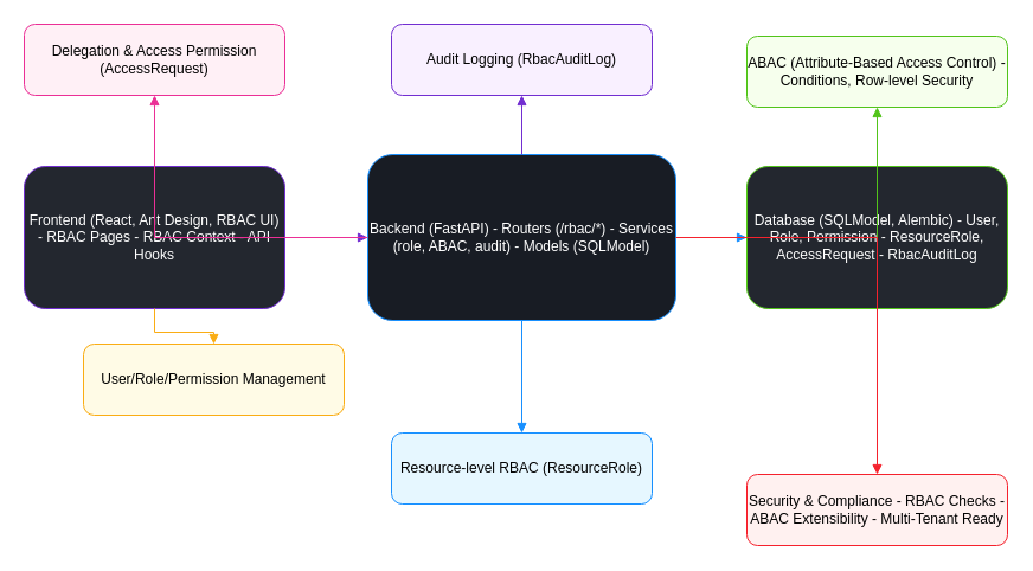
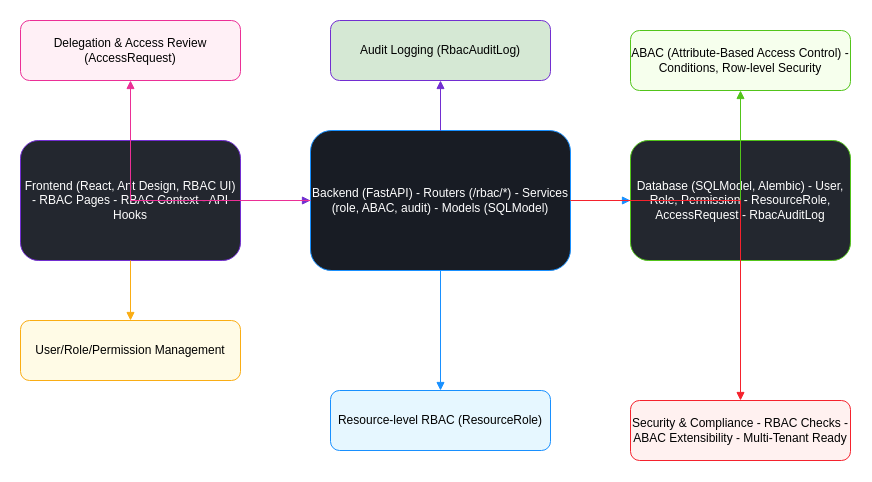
  <mxCell id="0" />
  <mxCell id="1" parent="0" />
  <mxCell id="2" value="Frontend (React, Ant Design, RBAC UI) - RBAC Pages - RBAC Context - API Hooks" style="rounded=1;whiteSpace=wrap;html=1;fillColor=#23272f;strokeColor=#722ed1;fontColor=#fff;" parent="1" vertex="1"><mxGeometry x="20" y="140" width="220" height="120" as="geometry" /></mxCell>
  <mxCell id="3" value="Backend (FastAPI) - Routers (/rbac/*) - Services (role, ABAC, audit) - Models (SQLModel)" style="rounded=1;whiteSpace=wrap;html=1;fillColor=#181c24;strokeColor=#1890ff;fontColor=#fff;" parent="1" vertex="1"><mxGeometry x="310" y="130" width="260" height="140" as="geometry" /></mxCell>
  <mxCell id="4" value="Database (SQLModel, Alembic) - User, Role, Permission - ResourceRole, AccessRequest - RbacAuditLog" style="rounded=1;whiteSpace=wrap;html=1;fillColor=#23272f;strokeColor=#52c41a;fontColor=#fff;" parent="1" vertex="1"><mxGeometry x="630" y="140" width="220" height="120" as="geometry" /></mxCell>
  <mxCell id="5" style="edgeStyle=orthogonalEdgeStyle;rounded=0;orthogonalLoop=1;jettySize=auto;html=1;strokeColor=#722ed1;endArrow=block;endFill=1;" parent="1" source="2" target="3" edge="1"><mxGeometry relative="1" as="geometry" /></mxCell>
  <mxCell id="6" style="edgeStyle=orthogonalEdgeStyle;rounded=0;orthogonalLoop=1;jettySize=auto;html=1;strokeColor=#1890ff;endArrow=block;endFill=1;" parent="1" source="3" target="4" edge="1"><mxGeometry relative="1" as="geometry" /></mxCell>
- <mxCell id="7" value="User/Role/Permission Management" style="rounded=1;whiteSpace=wrap;html=1;fillColor=#fffbe6;strokeColor=#faad14;" parent="1" vertex="1"><mxGeometry x="70" y="290" width="220" height="60" as="geometry" /></mxCell>
+ <mxCell id="7" value="User/Role/Permission Management" style="rounded=1;whiteSpace=wrap;html=1;fillColor=#fffbe6;strokeColor=#faad14;" parent="1" vertex="1"><mxGeometry x="20" y="320" width="220" height="60" as="geometry" /></mxCell>
  <mxCell id="8" style="edgeStyle=orthogonalEdgeStyle;rounded=0;orthogonalLoop=1;jettySize=auto;html=1;strokeColor=#faad14;endArrow=block;endFill=1;" parent="1" source="2" target="7" edge="1"><mxGeometry relative="1" as="geometry" /></mxCell>
- <mxCell id="9" value="Resource-level RBAC (ResourceRole)" style="rounded=1;whiteSpace=wrap;html=1;fillColor=#e6f7ff;strokeColor=#1890ff;" parent="1" vertex="1"><mxGeometry x="330" y="365" width="220" height="60" as="geometry" /></mxCell>
+ <mxCell id="9" value="Resource-level RBAC (ResourceRole)" style="rounded=1;whiteSpace=wrap;html=1;fillColor=#e6f7ff;strokeColor=#1890ff;" parent="1" vertex="1"><mxGeometry x="330" y="390" width="220" height="60" as="geometry" /></mxCell>
  <mxCell id="10" style="edgeStyle=orthogonalEdgeStyle;rounded=0;orthogonalLoop=1;jettySize=auto;html=1;strokeColor=#1890ff;endArrow=block;endFill=1;" parent="1" source="3" target="9" edge="1"><mxGeometry relative="1" as="geometry" /></mxCell>
  <mxCell id="11" value="ABAC (Attribute-Based Access Control) - Conditions, Row-level Security" style="rounded=1;whiteSpace=wrap;html=1;fillColor=#f6ffed;strokeColor=#52c41a;" parent="1" vertex="1"><mxGeometry x="630" y="30" width="220" height="60" as="geometry" /></mxCell>
  <mxCell id="12" style="edgeStyle=orthogonalEdgeStyle;rounded=0;orthogonalLoop=1;jettySize=auto;html=1;strokeColor=#52c41a;endArrow=block;endFill=1;" parent="1" source="3" target="11" edge="1"><mxGeometry relative="1" as="geometry" /></mxCell>
- <mxCell id="13" value="Delegation &amp; Access Permission (AccessRequest)" style="rounded=1;whiteSpace=wrap;html=1;fillColor=#fff0f6;strokeColor=#eb2f96;" parent="1" vertex="1"><mxGeometry x="20" width="220" height="60" as="geometry" y="20" /></mxCell>
+ <mxCell id="13" value="Delegation &amp; Access Review (AccessRequest)" style="rounded=1;whiteSpace=wrap;html=1;fillColor=#fff0f6;strokeColor=#eb2f96;" parent="1" vertex="1"><mxGeometry x="20" width="220" height="60" as="geometry" y="20" /></mxCell>
  <mxCell id="14" style="edgeStyle=orthogonalEdgeStyle;rounded=0;orthogonalLoop=1;jettySize=auto;html=1;strokeColor=#eb2f96;endArrow=block;endFill=1;" parent="1" source="3" target="13" edge="1"><mxGeometry relative="1" as="geometry" /></mxCell>
- <mxCell id="15" value="Audit Logging (RbacAuditLog)" style="rounded=1;whiteSpace=wrap;html=1;fillColor=#f9f0ff;strokeColor=#722ed1;" parent="1" vertex="1"><mxGeometry x="330" width="220" height="60" as="geometry" y="20" /></mxCell>
+ <mxCell id="15" value="Audit Logging (RbacAuditLog)" style="rounded=1;whiteSpace=wrap;html=1;fillColor=#d5e8d4;strokeColor=#722ed1;" parent="1" vertex="1"><mxGeometry x="330" width="220" height="60" as="geometry" y="20" /></mxCell>
  <mxCell id="16" style="edgeStyle=orthogonalEdgeStyle;rounded=0;orthogonalLoop=1;jettySize=auto;html=1;strokeColor=#722ed1;endArrow=block;endFill=1;" parent="1" source="3" target="15" edge="1"><mxGeometry relative="1" as="geometry" /></mxCell>
  <mxCell id="17" value="Security &amp; Compliance - RBAC Checks - ABAC Extensibility - Multi-Tenant Ready" style="rounded=1;whiteSpace=wrap;html=1;fillColor=#fff1f0;strokeColor=#f5222d;" parent="1" vertex="1"><mxGeometry x="630" y="400" width="220" height="60" as="geometry" /></mxCell>
  <mxCell id="18" style="edgeStyle=orthogonalEdgeStyle;rounded=0;orthogonalLoop=1;jettySize=auto;html=1;strokeColor=#f5222d;endArrow=block;endFill=1;" parent="1" source="3" target="17" edge="1"><mxGeometry relative="1" as="geometry" /></mxCell>
